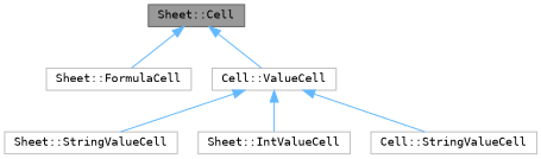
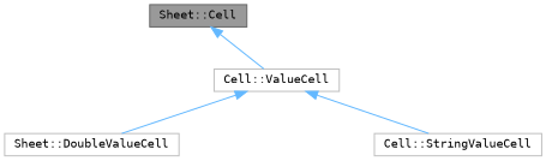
  digraph {
    fontname="DejaVu Sans Mono"
    node [color=grey75 fillcolor=white fontname="DejaVu Sans Mono" fontsize=10 shape=box style=filled]
    edge [color=steelblue1 dir=back fontname="DejaVu Sans Mono" fontsize=10 labelfontname=Helvetica labelfontsize=10 style=solid]
    n1 [color=gray40 fillcolor=grey60 fontcolor=black height=0.2 label="Sheet::Cell" width=0.4]
-   n2 [height=0.2 label="Sheet::FormulaCell" width=0.4]
    n3 [height=0.2 label="Cell::ValueCell" width=0.4]
-   n4 [height=0.2 label="Sheet::StringValueCell" width=0.4]
-   n5 [height=0.2 label="Sheet::IntValueCell" width=0.4]
+   n4 [height=0.2 label="Sheet::DoubleValueCell" width=0.4]
    n6 [height=0.2 label="Cell::StringValueCell" width=0.4]
-   n1 -> n2
    n1 -> n3
    n3 -> n4
-   n3 -> n5
    n3 -> n6
  }
